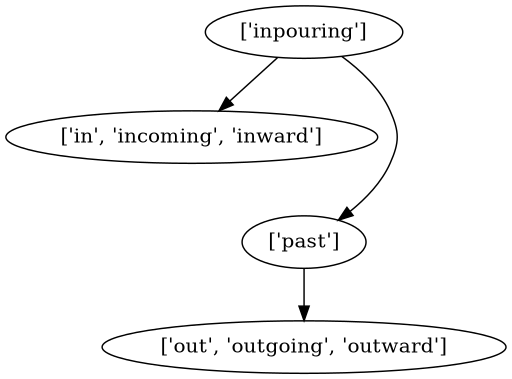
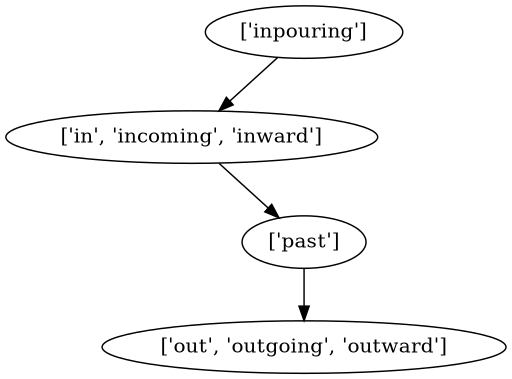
  strict digraph {
    "['in', 'incoming', 'inward']"
    "['past']"
    "['inpouring']"
    "['out', 'outgoing', 'outward']"
-   "['inpouring']" -> "['past']"
+   "['in', 'incoming', 'inward']" -> "['past']"
    "['past']" -> "['out', 'outgoing', 'outward']"
    "['inpouring']" -> "['in', 'incoming', 'inward']"
  }
